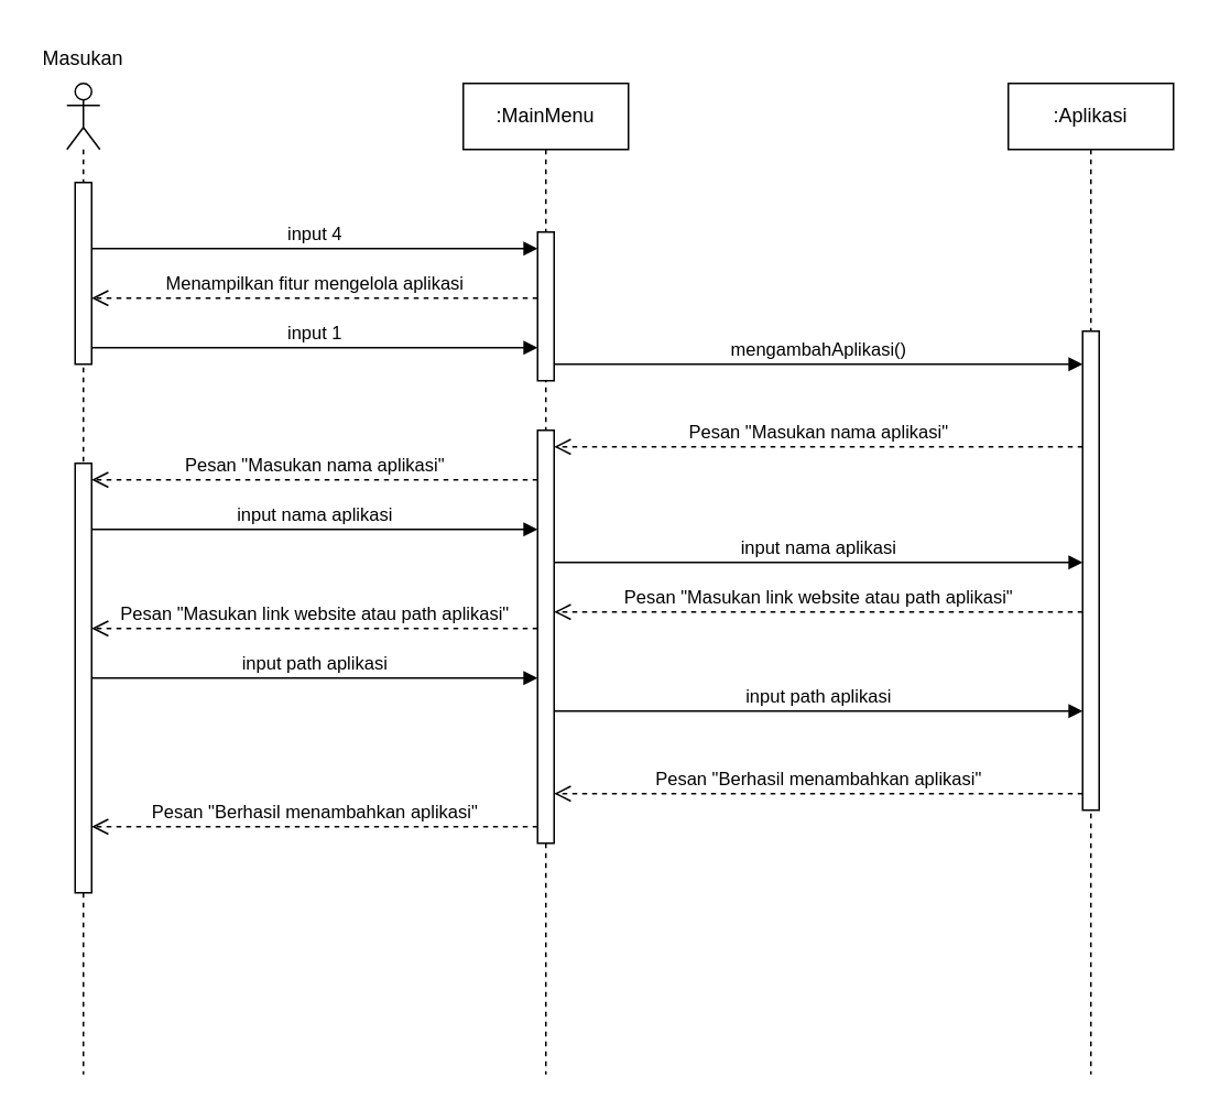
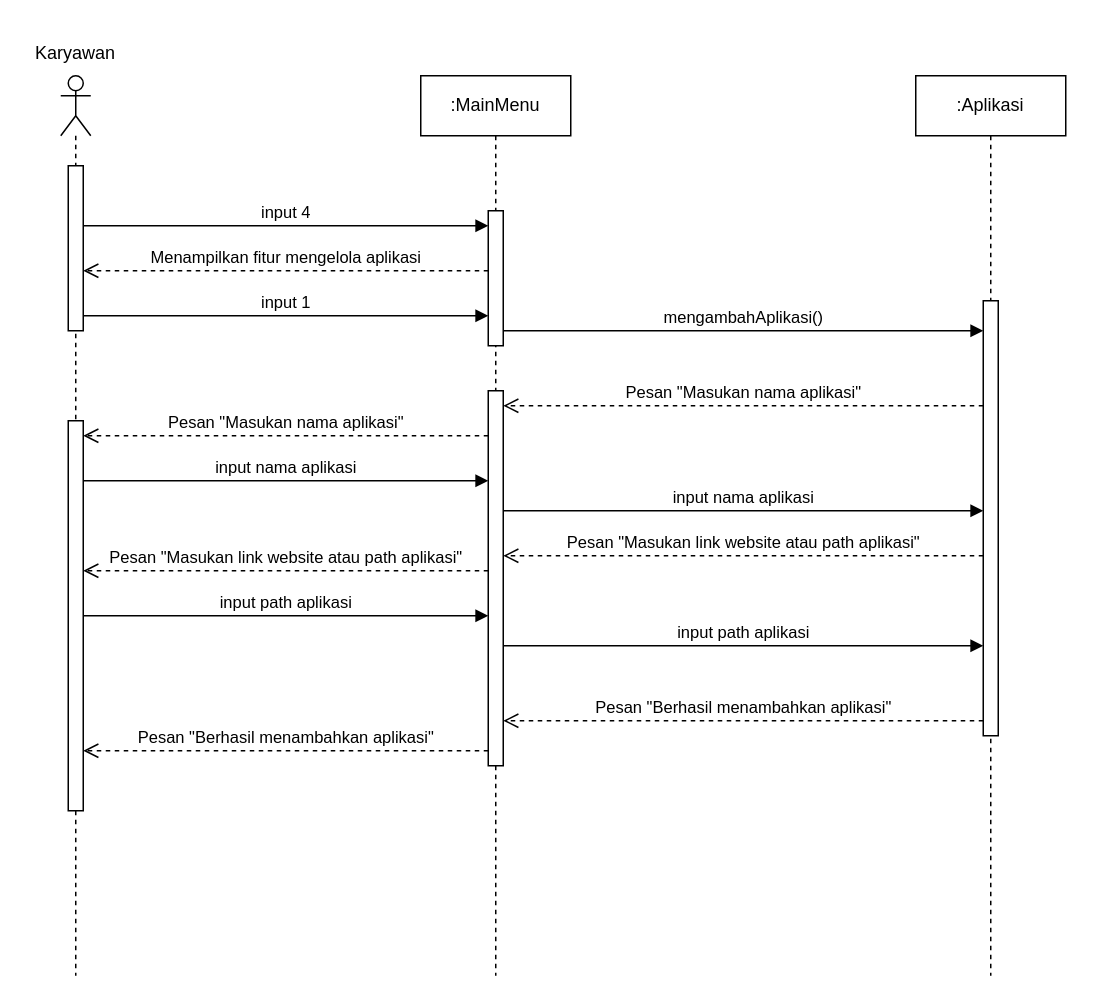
  <mxCell id="0" />
  <mxCell id="1" parent="0" />
  <mxCell id="2" value="" style="shape=umlLifeline;participant=umlActor;perimeter=lifelinePerimeter;whiteSpace=wrap;html=1;container=1;collapsible=0;recursiveResize=0;verticalAlign=top;spacingTop=36;outlineConnect=0;" vertex="1" parent="1"><mxGeometry x="40" y="50" width="20" height="600" as="geometry" /></mxCell>
  <mxCell id="3" value="" style="html=1;points=[];perimeter=orthogonalPerimeter;" vertex="1" parent="2"><mxGeometry x="5" y="60" width="10" height="110" as="geometry" /></mxCell>
  <mxCell id="4" value="" style="html=1;points=[];perimeter=orthogonalPerimeter;" vertex="1" parent="2"><mxGeometry x="5" y="230" width="10" height="260" as="geometry" /></mxCell>
- <mxCell id="5" value="Masukan" style="text;html=1;strokeColor=none;fillColor=none;align=center;verticalAlign=middle;whiteSpace=wrap;rounded=0;" vertex="1" parent="1"><mxGeometry x="20" y="20" width="60" height="30" as="geometry" /></mxCell>
+ <mxCell id="5" value="Karyawan" style="text;html=1;strokeColor=none;fillColor=none;align=center;verticalAlign=middle;whiteSpace=wrap;rounded=0;" vertex="1" parent="1"><mxGeometry x="20" y="20" width="60" height="30" as="geometry" /></mxCell>
  <mxCell id="6" value=":MainMenu" style="shape=umlLifeline;perimeter=lifelinePerimeter;whiteSpace=wrap;html=1;container=1;collapsible=0;recursiveResize=0;outlineConnect=0;" vertex="1" parent="1"><mxGeometry x="280" y="50" width="100" height="600" as="geometry" /></mxCell>
  <mxCell id="7" value="" style="html=1;points=[];perimeter=orthogonalPerimeter;" vertex="1" parent="6"><mxGeometry x="45" y="90" width="10" height="90" as="geometry" /></mxCell>
  <mxCell id="8" value="" style="html=1;points=[];perimeter=orthogonalPerimeter;" vertex="1" parent="6"><mxGeometry x="45" y="210" width="10" height="250" as="geometry" /></mxCell>
  <mxCell id="9" value=":Aplikasi" style="shape=umlLifeline;perimeter=lifelinePerimeter;whiteSpace=wrap;html=1;container=1;collapsible=0;recursiveResize=0;outlineConnect=0;" vertex="1" parent="1"><mxGeometry x="610" y="50" width="100" height="600" as="geometry" /></mxCell>
  <mxCell id="10" value="" style="html=1;points=[];perimeter=orthogonalPerimeter;" vertex="1" parent="9"><mxGeometry x="45" y="150" width="10" height="290" as="geometry" /></mxCell>
  <mxCell id="11" value="input 4" style="html=1;verticalAlign=bottom;endArrow=block;rounded=0;" edge="1" parent="1" source="3" target="7"><mxGeometry width="80" relative="1" as="geometry"><mxPoint x="140" y="160" as="sourcePoint" /><mxPoint x="220" y="160" as="targetPoint" /><Array as="points"><mxPoint x="230" y="150" /></Array></mxGeometry></mxCell>
  <mxCell id="12" value="Menampilkan fitur mengelola aplikasi" style="html=1;verticalAlign=bottom;endArrow=open;dashed=1;endSize=8;rounded=0;" edge="1" parent="1" source="7" target="3"><mxGeometry relative="1" as="geometry"><mxPoint x="250" y="200" as="sourcePoint" /><mxPoint x="170" y="200" as="targetPoint" /><Array as="points"><mxPoint x="240" y="180" /></Array></mxGeometry></mxCell>
  <mxCell id="13" value="input 1" style="html=1;verticalAlign=bottom;endArrow=block;rounded=0;" edge="1" parent="1" source="3" target="7"><mxGeometry width="80" relative="1" as="geometry"><mxPoint x="140" y="229.71" as="sourcePoint" /><mxPoint x="330" y="229.71" as="targetPoint" /><Array as="points"><mxPoint x="230" y="210" /><mxPoint x="250" y="210" /><mxPoint x="280" y="210" /></Array></mxGeometry></mxCell>
  <mxCell id="14" value="mengambahAplikasi()" style="html=1;verticalAlign=bottom;endArrow=block;rounded=0;" edge="1" parent="1" source="7" target="10"><mxGeometry width="80" relative="1" as="geometry"><mxPoint x="340" y="220" as="sourcePoint" /><mxPoint x="530" y="220" as="targetPoint" /><Array as="points"><mxPoint x="435" y="220" /><mxPoint x="455" y="220" /><mxPoint x="485" y="220" /></Array></mxGeometry></mxCell>
  <mxCell id="15" value="Pesan &quot;Masukan nama aplikasi&quot;" style="html=1;verticalAlign=bottom;endArrow=open;dashed=1;endSize=8;rounded=0;" edge="1" parent="1" source="10" target="8"><mxGeometry relative="1" as="geometry"><mxPoint x="530" y="270" as="sourcePoint" /><mxPoint x="340" y="270" as="targetPoint" /><Array as="points"><mxPoint x="445" y="270" /></Array></mxGeometry></mxCell>
  <mxCell id="16" value="Pesan &quot;Masukan nama aplikasi&quot;" style="html=1;verticalAlign=bottom;endArrow=open;dashed=1;endSize=8;rounded=0;" edge="1" parent="1" source="8" target="4"><mxGeometry relative="1" as="geometry"><mxPoint x="320" y="290" as="sourcePoint" /><mxPoint x="140" y="290" as="targetPoint" /><Array as="points"><mxPoint x="250" y="290" /></Array></mxGeometry></mxCell>
  <mxCell id="17" value="input nama aplikasi" style="html=1;verticalAlign=bottom;endArrow=block;rounded=0;" edge="1" parent="1" source="4" target="8"><mxGeometry width="80" relative="1" as="geometry"><mxPoint x="140" y="320" as="sourcePoint" /><mxPoint x="330" y="320" as="targetPoint" /><Array as="points"><mxPoint x="235" y="320" /><mxPoint x="255" y="320" /><mxPoint x="285" y="320" /></Array></mxGeometry></mxCell>
  <mxCell id="18" value="input nama aplikasi" style="html=1;verticalAlign=bottom;endArrow=block;rounded=0;" edge="1" parent="1" source="8" target="10"><mxGeometry x="0.003" width="80" relative="1" as="geometry"><mxPoint x="340" y="340" as="sourcePoint" /><mxPoint x="530" y="340" as="targetPoint" /><Array as="points"><mxPoint x="440" y="340" /><mxPoint x="460" y="340" /><mxPoint x="490" y="340" /></Array><mxPoint as="offset" /></mxGeometry></mxCell>
  <mxCell id="19" value="Pesan &quot;Masukan link website atau path aplikasi&quot;" style="html=1;verticalAlign=bottom;endArrow=open;dashed=1;endSize=8;rounded=0;" edge="1" parent="1" source="8" target="4"><mxGeometry relative="1" as="geometry"><mxPoint x="320" y="380" as="sourcePoint" /><mxPoint x="130" y="380" as="targetPoint" /><Array as="points"><mxPoint x="245" y="380" /></Array></mxGeometry></mxCell>
  <mxCell id="20" value="Pesan &quot;Masukan link website atau path aplikasi&quot;" style="html=1;verticalAlign=bottom;endArrow=open;dashed=1;endSize=8;rounded=0;" edge="1" parent="1" source="10" target="8"><mxGeometry relative="1" as="geometry"><mxPoint x="510" y="360" as="sourcePoint" /><mxPoint x="330" y="360" as="targetPoint" /><Array as="points"><mxPoint x="480" y="370" /><mxPoint x="390" y="370" /></Array></mxGeometry></mxCell>
  <mxCell id="21" value="input path&amp;nbsp;aplikasi" style="html=1;verticalAlign=bottom;endArrow=block;rounded=0;" edge="1" parent="1" source="8" target="10"><mxGeometry x="0.003" width="80" relative="1" as="geometry"><mxPoint x="330" y="430" as="sourcePoint" /><mxPoint x="510" y="430" as="targetPoint" /><Array as="points"><mxPoint x="435" y="430" /><mxPoint x="455" y="430" /><mxPoint x="485" y="430" /></Array><mxPoint as="offset" /></mxGeometry></mxCell>
  <mxCell id="22" value="input path aplikasi" style="html=1;verticalAlign=bottom;endArrow=block;rounded=0;" edge="1" parent="1" source="4" target="8"><mxGeometry x="-0.002" width="80" relative="1" as="geometry"><mxPoint x="130" y="410" as="sourcePoint" /><mxPoint x="320" y="410" as="targetPoint" /><Array as="points"><mxPoint x="230" y="410" /><mxPoint x="250" y="410" /><mxPoint x="280" y="410" /></Array><mxPoint as="offset" /></mxGeometry></mxCell>
  <mxCell id="23" value="Pesan &quot;Berhasil menambahkan aplikasi&quot;" style="html=1;verticalAlign=bottom;endArrow=open;dashed=1;endSize=8;rounded=0;" edge="1" parent="1" source="10" target="8"><mxGeometry relative="1" as="geometry"><mxPoint x="440" y="500" as="sourcePoint" /><mxPoint x="360" y="500" as="targetPoint" /><Array as="points"><mxPoint x="480" y="480" /><mxPoint x="460" y="480" /></Array></mxGeometry></mxCell>
  <mxCell id="24" value="Pesan &quot;Berhasil menambahkan aplikasi&quot;" style="html=1;verticalAlign=bottom;endArrow=open;dashed=1;endSize=8;rounded=0;" edge="1" parent="1" source="8" target="4"><mxGeometry relative="1" as="geometry"><mxPoint x="320" y="490" as="sourcePoint" /><mxPoint y="490" as="targetPoint" x="0" /><Array as="points"><mxPoint x="210" y="500" /><mxPoint x="125" y="500" /></Array></mxGeometry></mxCell>
